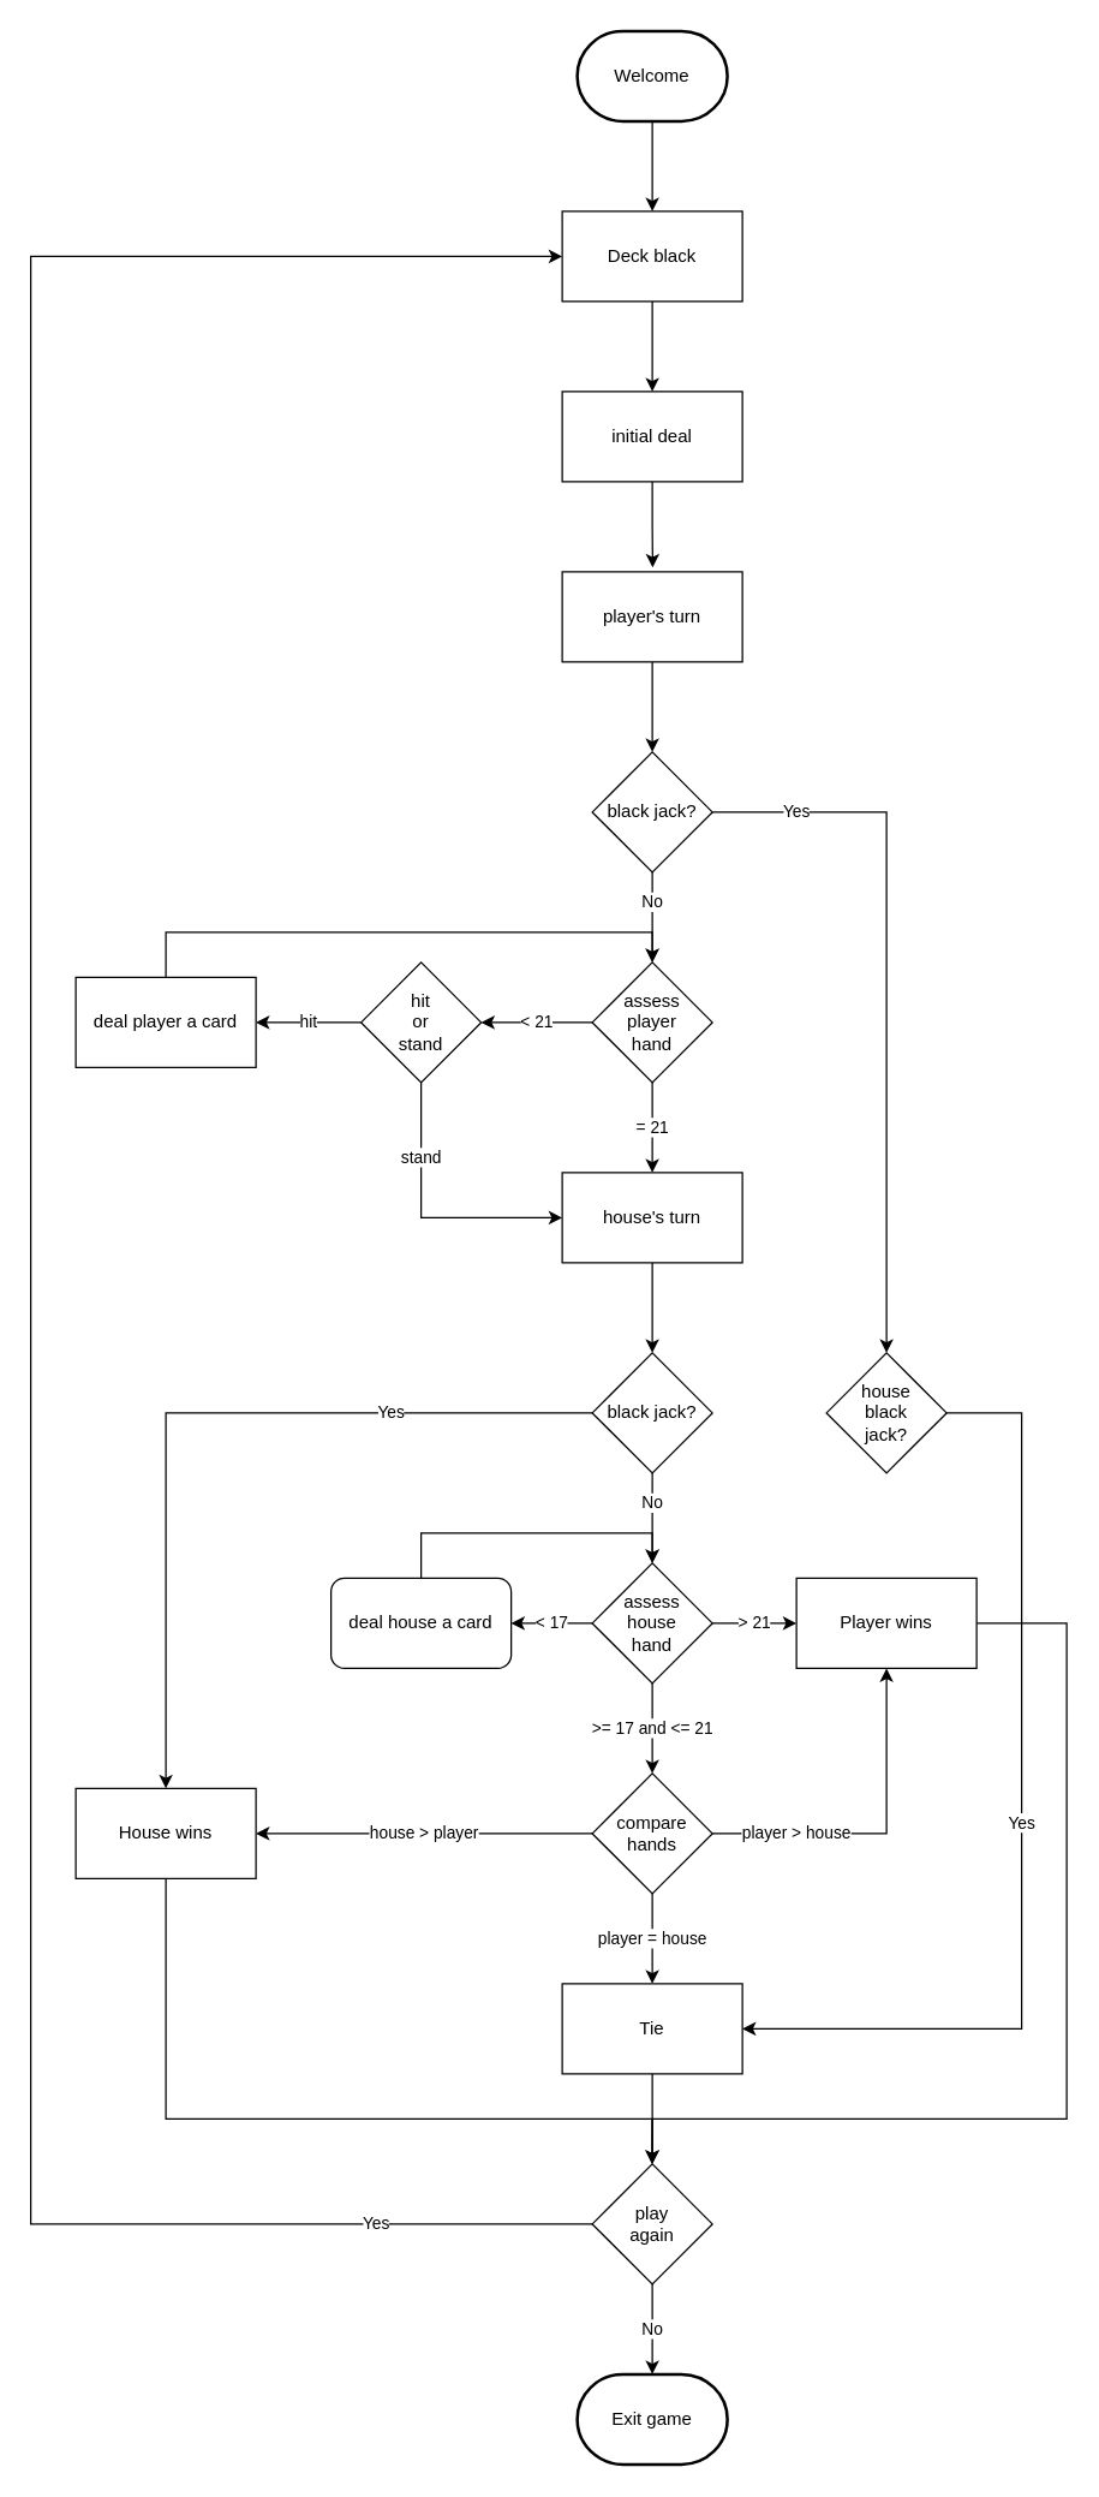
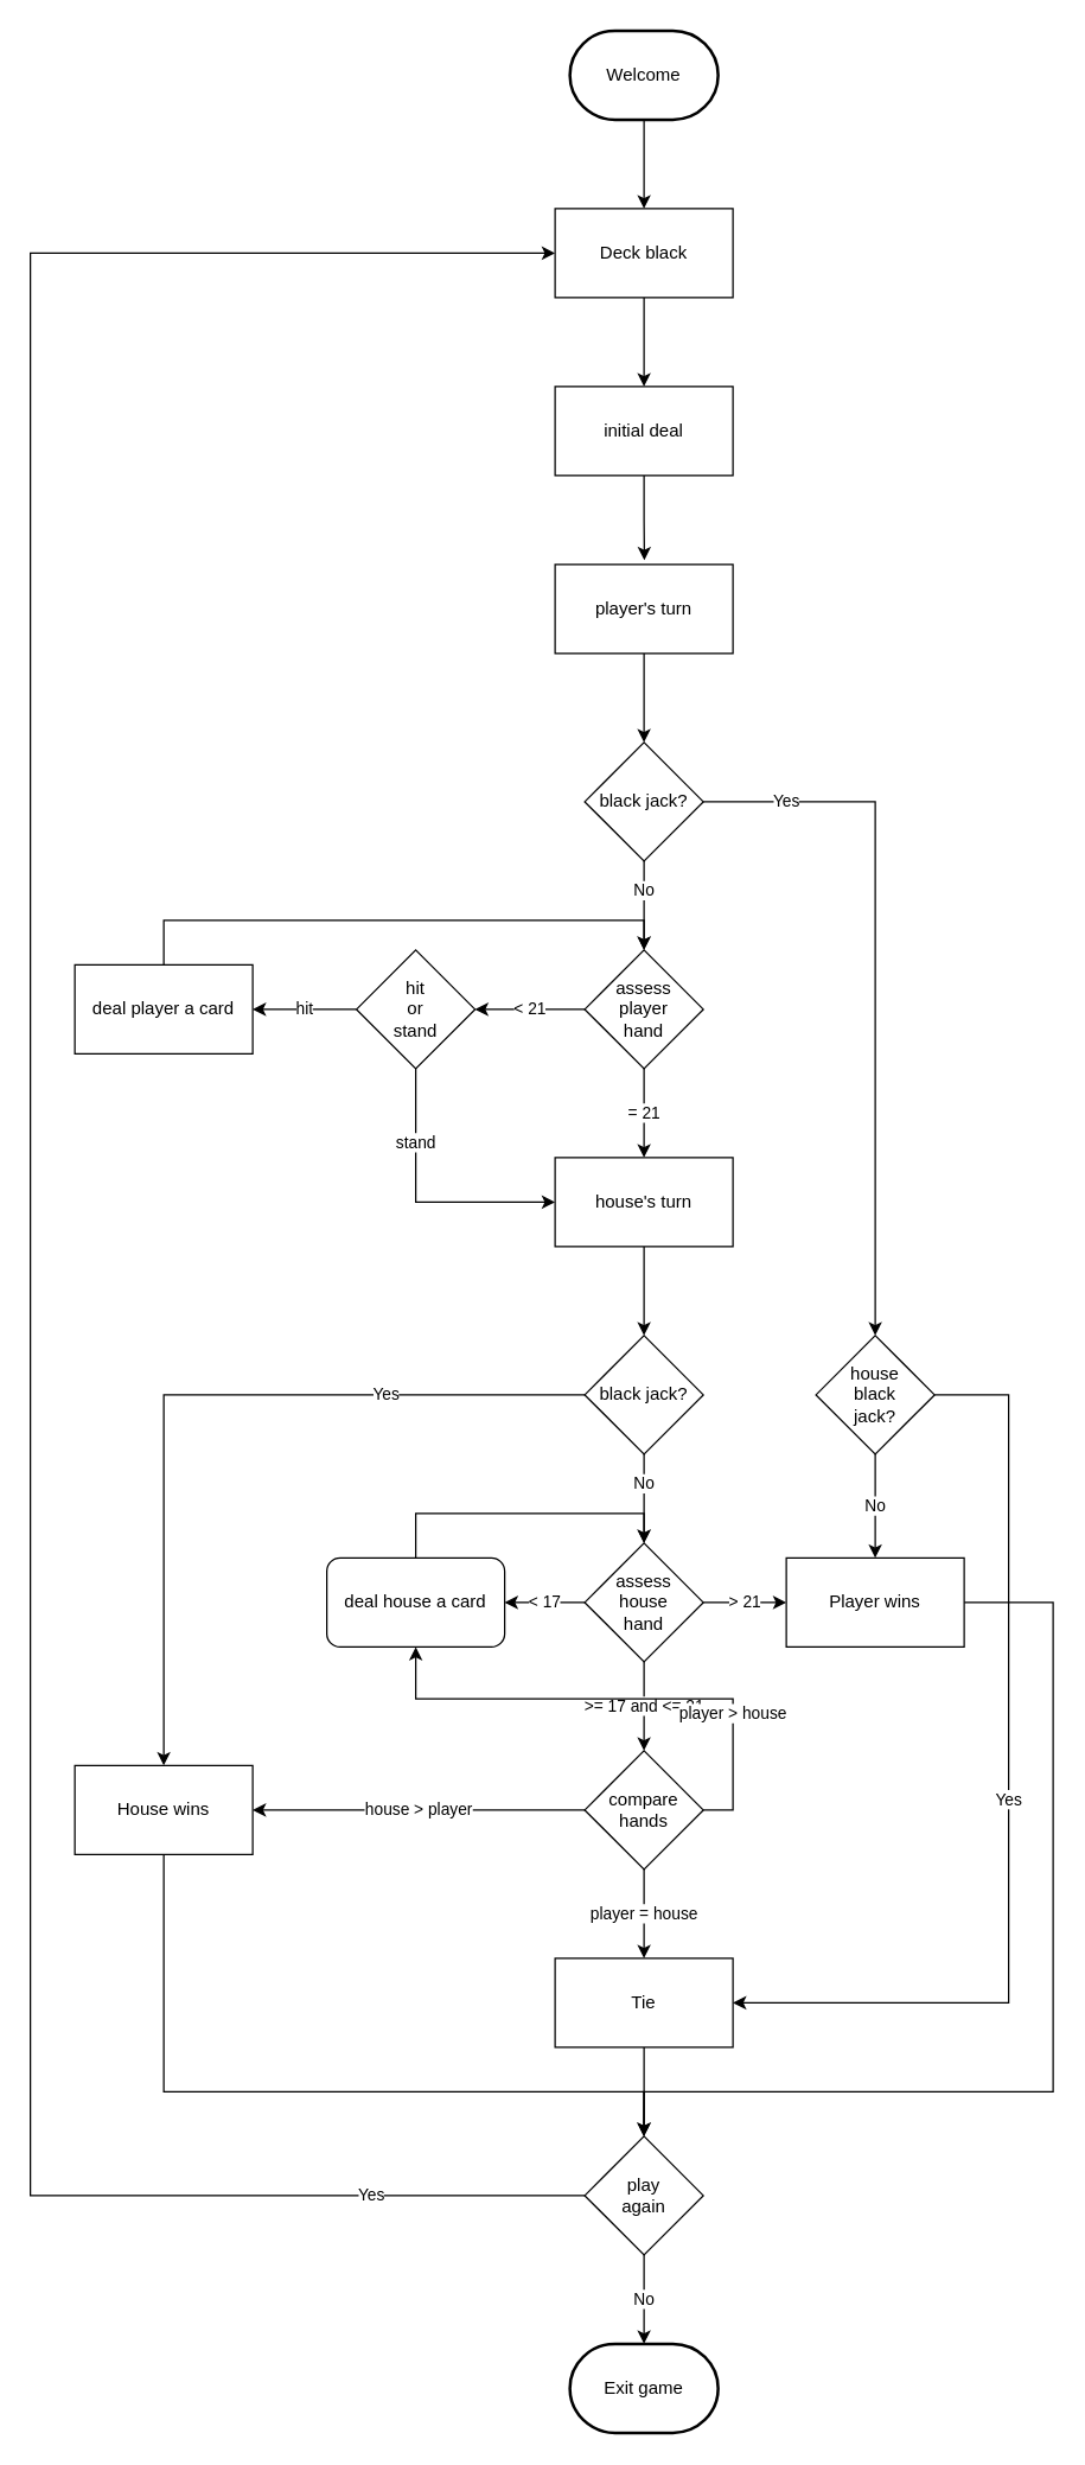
  <mxCell id="0" />
  <mxCell id="1" parent="0" />
  <mxCell id="2" style="edgeStyle=orthogonalEdgeStyle;rounded=0;orthogonalLoop=1;jettySize=auto;html=1;exitX=0.5;exitY=1;exitDx=0;exitDy=0;entryX=0.5;entryY=0;entryDx=0;entryDy=0;" edge="1" parent="1" source="3" target="5"><mxGeometry relative="1" as="geometry" /></mxCell>
  <mxCell id="3" value="Deck black" style="rounded=0;whiteSpace=wrap;html=1;" vertex="1" parent="1"><mxGeometry x="374" y="140" width="120" height="60" as="geometry" /></mxCell>
  <mxCell id="4" style="edgeStyle=orthogonalEdgeStyle;rounded=0;orthogonalLoop=1;jettySize=auto;html=1;exitX=0.5;exitY=1;exitDx=0;exitDy=0;entryX=0.502;entryY=-0.048;entryDx=0;entryDy=0;entryPerimeter=0;" edge="1" parent="1" source="5" target="7"><mxGeometry relative="1" as="geometry"><mxPoint x="480" y="360" as="targetPoint" /></mxGeometry></mxCell>
  <mxCell id="5" value="initial deal" style="rounded=0;whiteSpace=wrap;html=1;" vertex="1" parent="1"><mxGeometry x="374" y="260" width="120" height="60" as="geometry" /></mxCell>
  <mxCell id="6" style="edgeStyle=orthogonalEdgeStyle;rounded=0;orthogonalLoop=1;jettySize=auto;html=1;exitX=0.5;exitY=1;exitDx=0;exitDy=0;entryX=0.5;entryY=0;entryDx=0;entryDy=0;" edge="1" parent="1" source="7" target="10"><mxGeometry relative="1" as="geometry" /></mxCell>
  <mxCell id="7" value="player's turn" style="rounded=0;whiteSpace=wrap;html=1;" vertex="1" parent="1"><mxGeometry x="374" y="380" width="120" height="60" as="geometry" /></mxCell>
  <mxCell id="8" value="No" style="edgeStyle=orthogonalEdgeStyle;rounded=0;orthogonalLoop=1;jettySize=auto;html=1;exitX=0.5;exitY=1;exitDx=0;exitDy=0;entryX=0.5;entryY=0;entryDx=0;entryDy=0;" edge="1" parent="1" source="10" target="13"><mxGeometry x="-0.333" relative="1" as="geometry"><mxPoint as="offset" /></mxGeometry></mxCell>
  <mxCell id="9" value="Yes" style="edgeStyle=orthogonalEdgeStyle;rounded=0;orthogonalLoop=1;jettySize=auto;html=1;exitX=1;exitY=0.5;exitDx=0;exitDy=0;entryX=0.5;entryY=0;entryDx=0;entryDy=0;" edge="1" parent="1" source="10" target="42"><mxGeometry x="-0.765" relative="1" as="geometry"><mxPoint as="offset" /></mxGeometry></mxCell>
  <mxCell id="10" value="black jack?" style="rhombus;whiteSpace=wrap;html=1;" vertex="1" parent="1"><mxGeometry x="394" y="500" width="80" height="80" as="geometry" /></mxCell>
  <mxCell id="11" value="&amp;lt; 21" style="edgeStyle=orthogonalEdgeStyle;rounded=0;orthogonalLoop=1;jettySize=auto;html=1;exitX=0;exitY=0.5;exitDx=0;exitDy=0;entryX=1;entryY=0.5;entryDx=0;entryDy=0;" edge="1" parent="1" source="13" target="16"><mxGeometry relative="1" as="geometry" /></mxCell>
  <mxCell id="12" value="= 21" style="edgeStyle=orthogonalEdgeStyle;rounded=0;orthogonalLoop=1;jettySize=auto;html=1;exitX=0.5;exitY=1;exitDx=0;exitDy=0;" edge="1" parent="1" source="13" target="18"><mxGeometry relative="1" as="geometry" /></mxCell>
  <mxCell id="13" value="assess &lt;br&gt;player &lt;br&gt;hand" style="rhombus;whiteSpace=wrap;html=1;" vertex="1" parent="1"><mxGeometry x="394" y="640" width="80" height="80" as="geometry" /></mxCell>
  <mxCell id="14" value="stand" style="edgeStyle=orthogonalEdgeStyle;rounded=0;orthogonalLoop=1;jettySize=auto;html=1;exitX=0.5;exitY=1;exitDx=0;exitDy=0;entryX=0;entryY=0.5;entryDx=0;entryDy=0;" edge="1" parent="1" source="16" target="18"><mxGeometry x="-0.457" relative="1" as="geometry"><mxPoint as="offset" /></mxGeometry></mxCell>
  <mxCell id="15" value="hit" style="edgeStyle=orthogonalEdgeStyle;rounded=0;orthogonalLoop=1;jettySize=auto;html=1;exitX=0;exitY=0.5;exitDx=0;exitDy=0;entryX=1;entryY=0.5;entryDx=0;entryDy=0;" edge="1" parent="1" source="16" target="20"><mxGeometry relative="1" as="geometry" /></mxCell>
  <mxCell id="16" value="hit&lt;br&gt;or&lt;br&gt;stand" style="rhombus;whiteSpace=wrap;html=1;" vertex="1" parent="1"><mxGeometry x="240" y="640" width="80" height="80" as="geometry" /></mxCell>
  <mxCell id="17" style="edgeStyle=orthogonalEdgeStyle;rounded=0;orthogonalLoop=1;jettySize=auto;html=1;exitX=0.5;exitY=1;exitDx=0;exitDy=0;entryX=0.5;entryY=0;entryDx=0;entryDy=0;" edge="1" parent="1" source="18" target="23"><mxGeometry relative="1" as="geometry" /></mxCell>
  <mxCell id="18" value="house's turn" style="rounded=0;whiteSpace=wrap;html=1;" vertex="1" parent="1"><mxGeometry x="374" y="780" width="120" height="60" as="geometry" /></mxCell>
  <mxCell id="19" style="edgeStyle=orthogonalEdgeStyle;rounded=0;orthogonalLoop=1;jettySize=auto;html=1;exitX=0.5;exitY=0;exitDx=0;exitDy=0;entryX=0.5;entryY=0;entryDx=0;entryDy=0;" edge="1" parent="1" source="20" target="13"><mxGeometry relative="1" as="geometry" /></mxCell>
  <mxCell id="20" value="deal player a card" style="rounded=0;whiteSpace=wrap;html=1;" vertex="1" parent="1"><mxGeometry x="50" y="650" width="120" height="60" as="geometry" /></mxCell>
  <mxCell id="21" value="No" style="edgeStyle=orthogonalEdgeStyle;rounded=0;orthogonalLoop=1;jettySize=auto;html=1;exitX=0.5;exitY=1;exitDx=0;exitDy=0;entryX=0.5;entryY=0;entryDx=0;entryDy=0;" edge="1" parent="1" source="23" target="27"><mxGeometry x="-0.333" relative="1" as="geometry"><mxPoint as="offset" /></mxGeometry></mxCell>
  <mxCell id="22" value="Yes" style="edgeStyle=orthogonalEdgeStyle;rounded=0;orthogonalLoop=1;jettySize=auto;html=1;exitX=0;exitY=0.5;exitDx=0;exitDy=0;entryX=0.5;entryY=0;entryDx=0;entryDy=0;" edge="1" parent="1" source="23" target="37"><mxGeometry x="-0.498" relative="1" as="geometry"><Array as="points"><mxPoint x="110" y="940" /></Array><mxPoint as="offset" /></mxGeometry></mxCell>
  <mxCell id="23" value="black jack?" style="rhombus;whiteSpace=wrap;html=1;" vertex="1" parent="1"><mxGeometry x="394" y="900" width="80" height="80" as="geometry" /></mxCell>
  <mxCell id="24" value="&amp;lt; 17" style="edgeStyle=orthogonalEdgeStyle;rounded=0;orthogonalLoop=1;jettySize=auto;html=1;exitX=0;exitY=0.5;exitDx=0;exitDy=0;entryX=1;entryY=0.5;entryDx=0;entryDy=0;" edge="1" parent="1" source="27" target="29"><mxGeometry relative="1" as="geometry" /></mxCell>
  <mxCell id="25" value="&amp;gt; 21" style="edgeStyle=orthogonalEdgeStyle;rounded=0;orthogonalLoop=1;jettySize=auto;html=1;exitX=1;exitY=0.5;exitDx=0;exitDy=0;entryX=0;entryY=0.5;entryDx=0;entryDy=0;" edge="1" parent="1" source="27" target="31"><mxGeometry relative="1" as="geometry" /></mxCell>
  <mxCell id="26" value="&amp;gt;= 17 and&amp;nbsp;&amp;lt;= 21" style="edgeStyle=orthogonalEdgeStyle;rounded=0;orthogonalLoop=1;jettySize=auto;html=1;exitX=0.5;exitY=1;exitDx=0;exitDy=0;entryX=0.5;entryY=0;entryDx=0;entryDy=0;" edge="1" parent="1" source="27" target="35"><mxGeometry relative="1" as="geometry" /></mxCell>
  <mxCell id="27" value="assess&lt;br&gt;house&lt;br&gt;hand" style="rhombus;whiteSpace=wrap;html=1;" vertex="1" parent="1"><mxGeometry x="394" y="1040" width="80" height="80" as="geometry" /></mxCell>
  <mxCell id="28" style="edgeStyle=orthogonalEdgeStyle;rounded=0;orthogonalLoop=1;jettySize=auto;html=1;exitX=0.5;exitY=0;exitDx=0;exitDy=0;entryX=0.5;entryY=0;entryDx=0;entryDy=0;" edge="1" parent="1" source="29" target="27"><mxGeometry relative="1" as="geometry" /></mxCell>
  <mxCell id="29" value="deal house a card" style="whiteSpace=wrap;html=1;rounded=1;" vertex="1" parent="1"><mxGeometry x="220" y="1050" width="120" height="60" as="geometry" /></mxCell>
  <mxCell id="30" style="edgeStyle=orthogonalEdgeStyle;rounded=0;orthogonalLoop=1;jettySize=auto;html=1;exitX=1;exitY=0.5;exitDx=0;exitDy=0;entryX=0.5;entryY=0;entryDx=0;entryDy=0;" edge="1" parent="1" source="31" target="45"><mxGeometry relative="1" as="geometry"><Array as="points"><mxPoint x="710" y="1080" /><mxPoint x="710" y="1410" /><mxPoint x="434" y="1410" /></Array></mxGeometry></mxCell>
  <mxCell id="31" value="Player wins" style="rounded=0;whiteSpace=wrap;html=1;" vertex="1" parent="1"><mxGeometry x="530" y="1050" width="120" height="60" as="geometry" /></mxCell>
- <mxCell id="32" value="player &amp;gt; house" style="edgeStyle=orthogonalEdgeStyle;rounded=0;orthogonalLoop=1;jettySize=auto;html=1;exitX=1;exitY=0.5;exitDx=0;exitDy=0;entryX=0.5;entryY=1;entryDx=0;entryDy=0;" edge="1" parent="1" source="35" target="31"><mxGeometry x="-0.504" relative="1" as="geometry"><mxPoint as="offset" /></mxGeometry></mxCell>
+ <mxCell id="32" value="player &amp;gt; house" style="edgeStyle=orthogonalEdgeStyle;rounded=0;orthogonalLoop=1;jettySize=auto;html=1;exitX=1;exitY=0.5;exitDx=0;exitDy=0;" edge="1" parent="1" source="35" target="29"><mxGeometry x="-0.504" relative="1" as="geometry"><mxPoint as="offset" /></mxGeometry></mxCell>
  <mxCell id="33" value="house &amp;gt; player" style="edgeStyle=orthogonalEdgeStyle;rounded=0;orthogonalLoop=1;jettySize=auto;html=1;exitX=0;exitY=0.5;exitDx=0;exitDy=0;entryX=1;entryY=0.5;entryDx=0;entryDy=0;" edge="1" parent="1" source="35" target="37"><mxGeometry relative="1" as="geometry" /></mxCell>
  <mxCell id="34" value="player = house" style="edgeStyle=orthogonalEdgeStyle;rounded=0;orthogonalLoop=1;jettySize=auto;html=1;exitX=0.5;exitY=1;exitDx=0;exitDy=0;entryX=0.5;entryY=0;entryDx=0;entryDy=0;" edge="1" parent="1" source="35" target="39"><mxGeometry relative="1" as="geometry" /></mxCell>
  <mxCell id="35" value="compare hands" style="rhombus;whiteSpace=wrap;html=1;" vertex="1" parent="1"><mxGeometry x="394" y="1180" width="80" height="80" as="geometry" /></mxCell>
  <mxCell id="36" style="edgeStyle=orthogonalEdgeStyle;rounded=0;orthogonalLoop=1;jettySize=auto;html=1;exitX=0.5;exitY=1;exitDx=0;exitDy=0;" edge="1" parent="1" source="37" target="45"><mxGeometry relative="1" as="geometry"><Array as="points"><mxPoint x="110" y="1410" /><mxPoint x="434" y="1410" /></Array></mxGeometry></mxCell>
  <mxCell id="37" value="House wins" style="rounded=0;whiteSpace=wrap;html=1;" vertex="1" parent="1"><mxGeometry x="50" y="1190" width="120" height="60" as="geometry" /></mxCell>
  <mxCell id="38" style="edgeStyle=orthogonalEdgeStyle;rounded=0;orthogonalLoop=1;jettySize=auto;html=1;exitX=0.5;exitY=1;exitDx=0;exitDy=0;" edge="1" parent="1" source="39"><mxGeometry relative="1" as="geometry"><mxPoint x="433.81" y="1440" as="targetPoint" /></mxGeometry></mxCell>
  <mxCell id="39" value="Tie" style="rounded=0;whiteSpace=wrap;html=1;" vertex="1" parent="1"><mxGeometry x="374" y="1320" width="120" height="60" as="geometry" /></mxCell>
+ <mxCell id="40" value="No" style="edgeStyle=orthogonalEdgeStyle;rounded=0;orthogonalLoop=1;jettySize=auto;html=1;exitX=0.5;exitY=1;exitDx=0;exitDy=0;entryX=0.5;entryY=0;entryDx=0;entryDy=0;" edge="1" parent="1" source="42" target="31"><mxGeometry relative="1" as="geometry" /></mxCell>
  <mxCell id="41" value="Yes" style="edgeStyle=orthogonalEdgeStyle;rounded=0;orthogonalLoop=1;jettySize=auto;html=1;exitX=1;exitY=0.5;exitDx=0;exitDy=0;entryX=1;entryY=0.5;entryDx=0;entryDy=0;" edge="1" parent="1" source="42" target="39"><mxGeometry relative="1" as="geometry"><Array as="points"><mxPoint x="680" y="940" /><mxPoint x="680" y="1350" /></Array></mxGeometry></mxCell>
  <mxCell id="42" value="house&lt;br&gt;black &lt;br&gt;jack?" style="rhombus;whiteSpace=wrap;html=1;" vertex="1" parent="1"><mxGeometry x="550" y="900" width="80" height="80" as="geometry" /></mxCell>
  <mxCell id="43" value="No" style="edgeStyle=orthogonalEdgeStyle;rounded=0;orthogonalLoop=1;jettySize=auto;html=1;exitX=0.5;exitY=1;exitDx=0;exitDy=0;entryX=0.5;entryY=0;entryDx=0;entryDy=0;" edge="1" parent="1" source="45"><mxGeometry relative="1" as="geometry"><mxPoint x="434" y="1580" as="targetPoint" /></mxGeometry></mxCell>
  <mxCell id="44" value="Yes" style="edgeStyle=orthogonalEdgeStyle;rounded=0;orthogonalLoop=1;jettySize=auto;html=1;exitX=0;exitY=0.5;exitDx=0;exitDy=0;entryX=0;entryY=0.5;entryDx=0;entryDy=0;" edge="1" parent="1" source="45" target="3"><mxGeometry x="-0.859" relative="1" as="geometry"><Array as="points"><mxPoint y="1480" x="20" /><mxPoint y="170" x="20" /></Array><mxPoint as="offset" /></mxGeometry></mxCell>
  <mxCell id="45" value="play&lt;br&gt;again" style="rhombus;whiteSpace=wrap;html=1;" vertex="1" parent="1"><mxGeometry x="394" y="1440" width="80" height="80" as="geometry" /></mxCell>
  <mxCell id="46" value="Exit game" style="strokeWidth=2;html=1;shape=mxgraph.flowchart.terminator;whiteSpace=wrap;" vertex="1" parent="1"><mxGeometry x="384" y="1580" width="100" height="60" as="geometry" /></mxCell>
  <mxCell id="47" style="edgeStyle=orthogonalEdgeStyle;rounded=0;orthogonalLoop=1;jettySize=auto;html=1;exitX=0.5;exitY=1;exitDx=0;exitDy=0;exitPerimeter=0;entryX=0.5;entryY=0;entryDx=0;entryDy=0;" edge="1" parent="1" source="48" target="3"><mxGeometry relative="1" as="geometry" /></mxCell>
  <mxCell id="48" value="Welcome" style="strokeWidth=2;html=1;shape=mxgraph.flowchart.terminator;whiteSpace=wrap;" vertex="1" parent="1"><mxGeometry x="384" y="20" width="100" height="60" as="geometry" /></mxCell>
